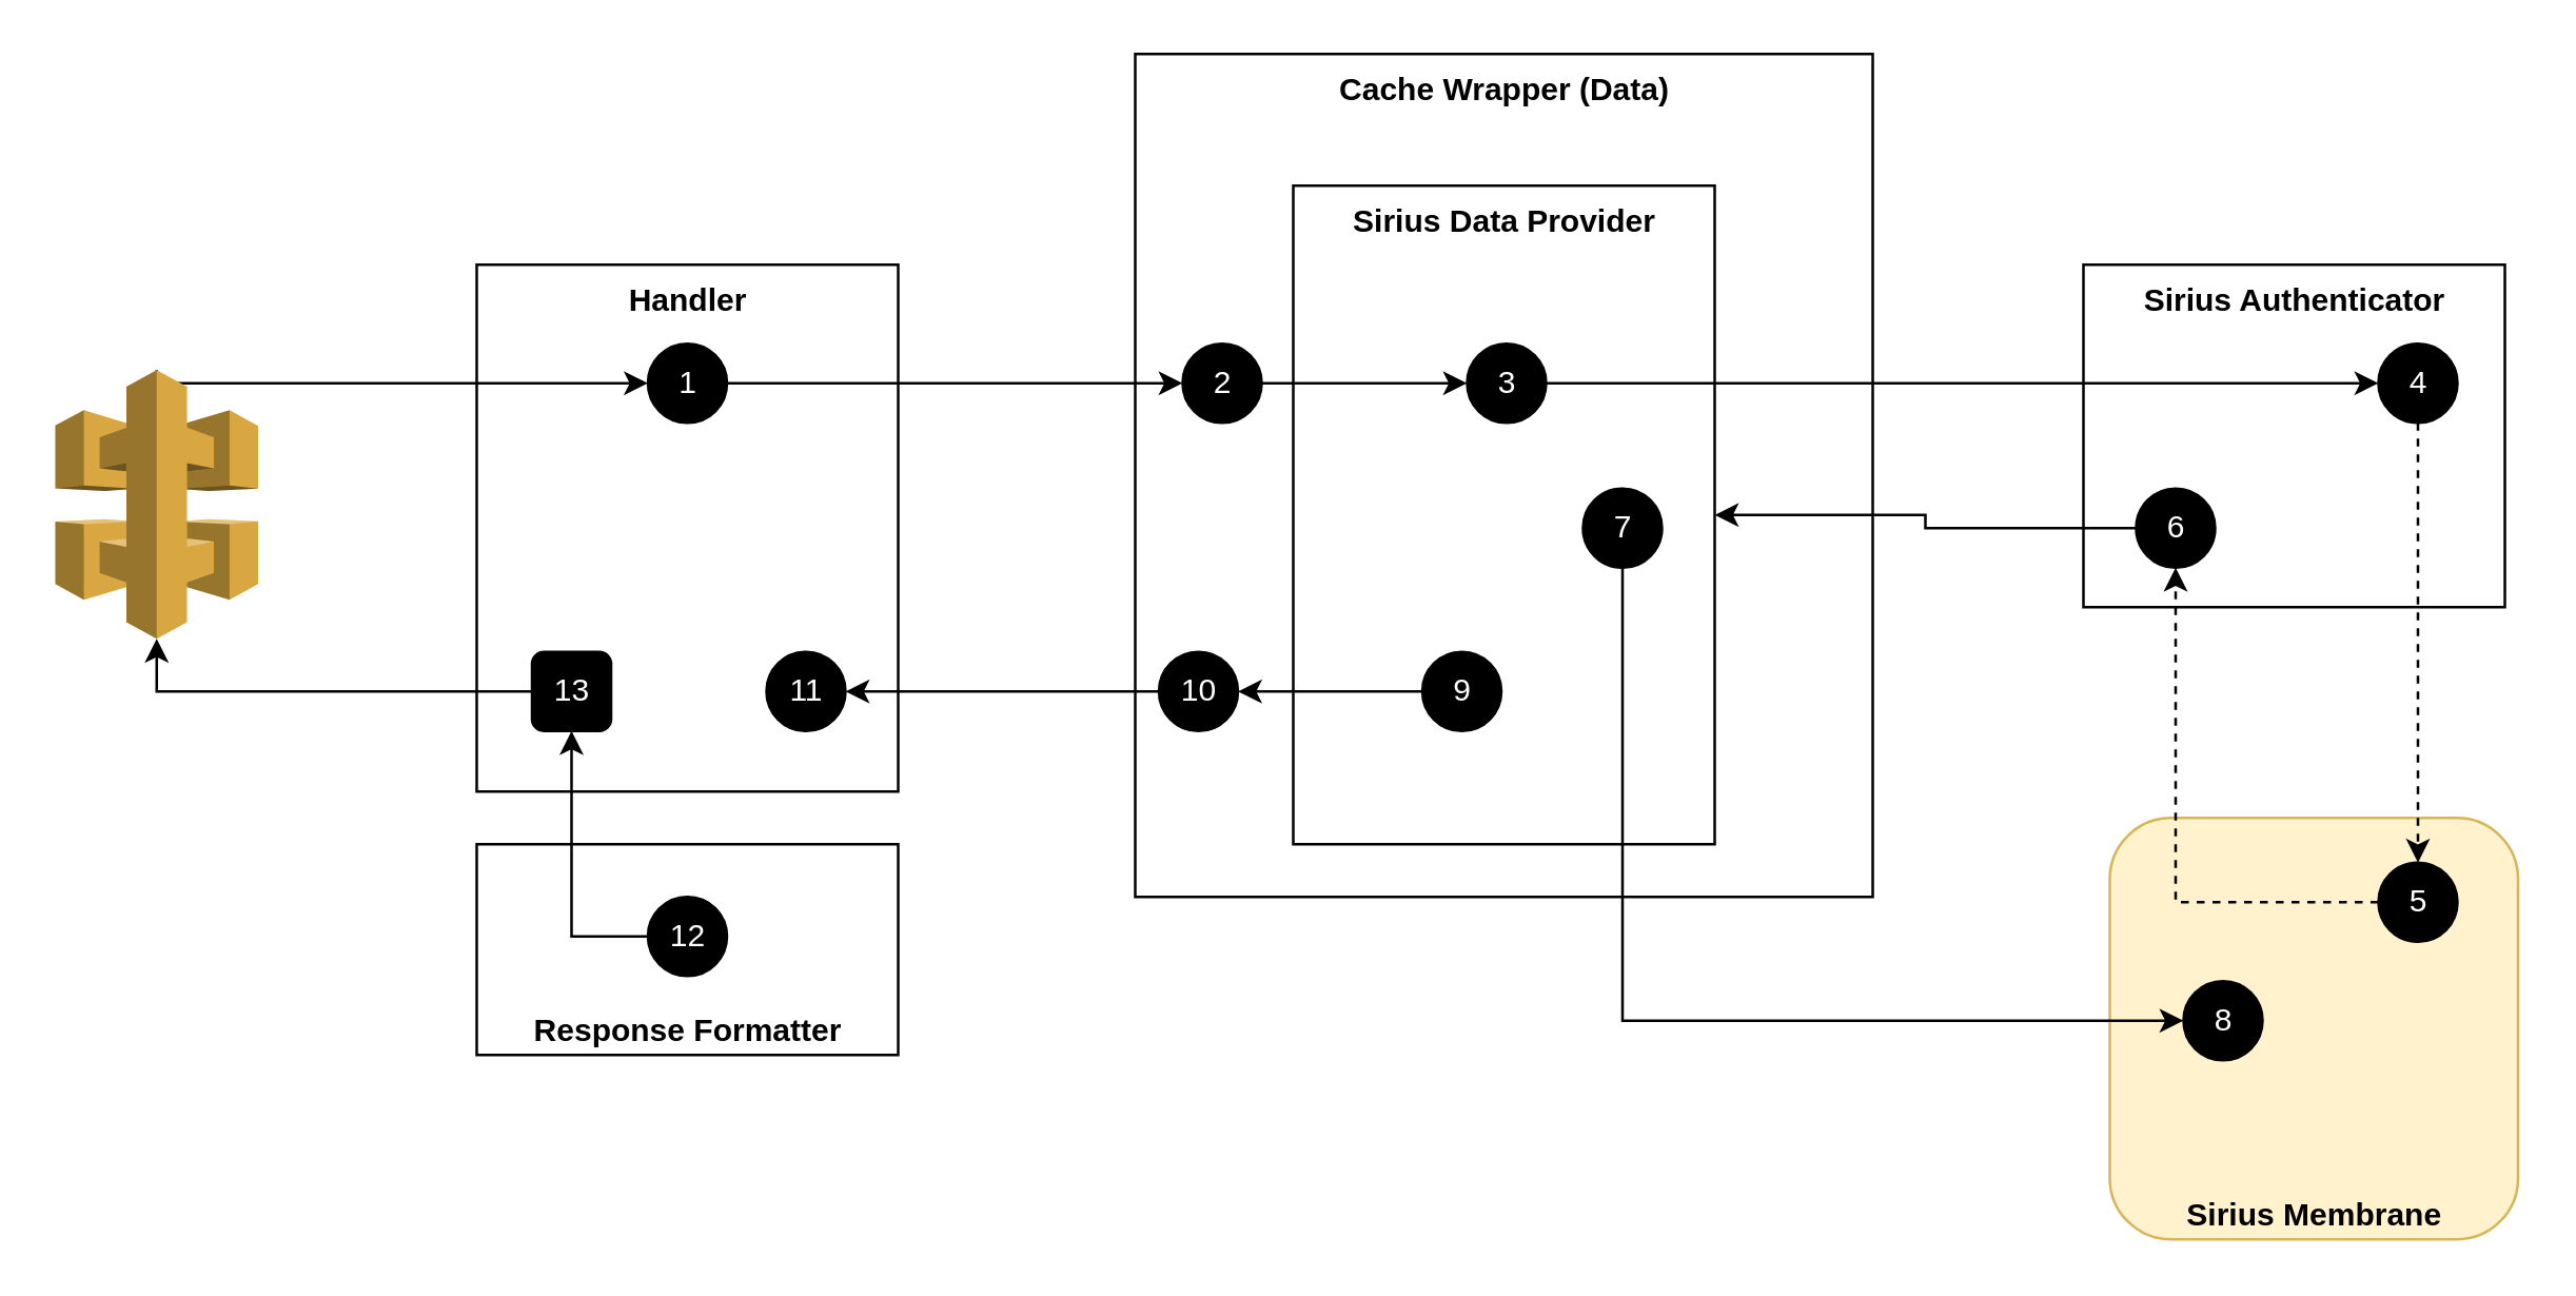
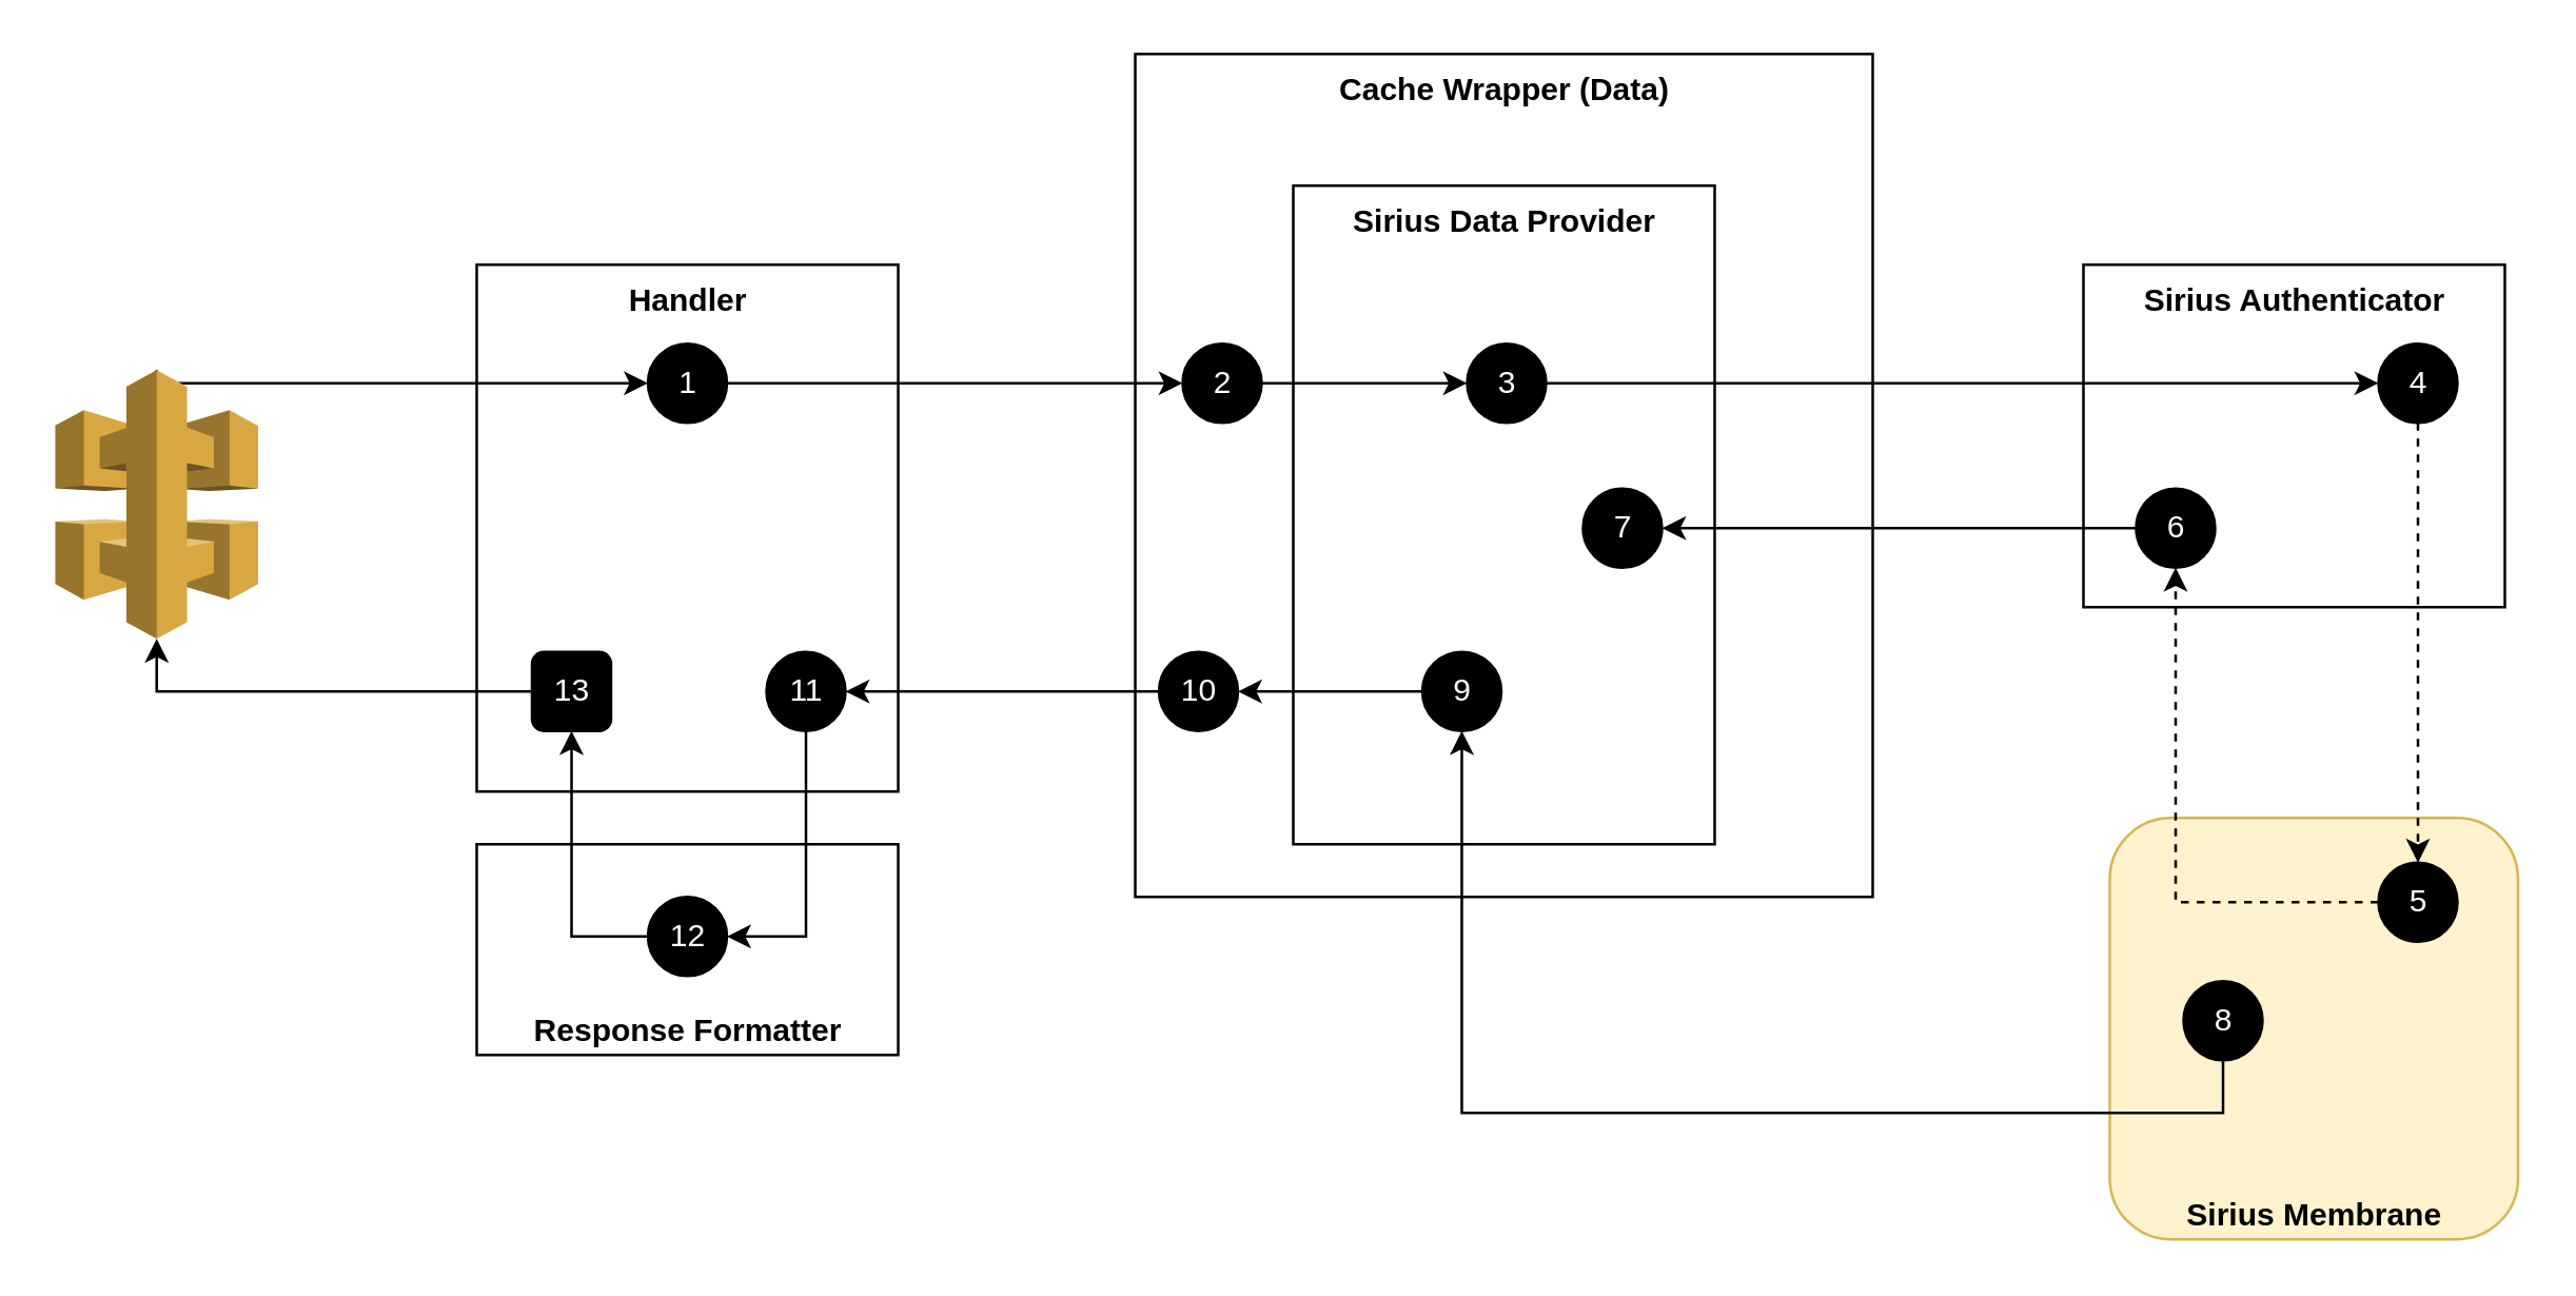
  <mxCell id="0" />
  <mxCell id="1" parent="0" />
  <mxCell id="2" value="&lt;b&gt;Sirius Membrane&lt;/b&gt;&lt;br&gt;" style="rounded=1;whiteSpace=wrap;html=1;labelBackgroundColor=none;fillColor=#fff2cc;verticalAlign=bottom;strokeColor=#d6b656;" parent="1" vertex="1"><mxGeometry x="800.5" y="310" width="155" height="160" as="geometry" /></mxCell>
  <mxCell id="3" value="&lt;b&gt;Handler&lt;/b&gt;" style="rounded=0;whiteSpace=wrap;html=1;verticalAlign=top;" parent="1" vertex="1"><mxGeometry x="180.5" y="100" width="160" height="200" as="geometry" /></mxCell>
  <mxCell id="4" value="&lt;b&gt;Cache Wrapper (Data)&lt;/b&gt;" style="rounded=0;whiteSpace=wrap;html=1;verticalAlign=top;" parent="1" vertex="1"><mxGeometry x="430.5" y="20" width="280" height="320" as="geometry" /></mxCell>
  <mxCell id="5" value="&lt;b&gt;Sirius Data Provider&lt;/b&gt;" style="rounded=0;whiteSpace=wrap;html=1;verticalAlign=top;" parent="1" vertex="1"><mxGeometry x="490.5" y="70" width="160" height="250" as="geometry" /></mxCell>
  <mxCell id="6" value="&lt;b&gt;Sirius Authenticator&lt;/b&gt;" style="rounded=0;whiteSpace=wrap;html=1;verticalAlign=top;" parent="1" vertex="1"><mxGeometry x="790.5" y="100" width="160" height="130" as="geometry" /></mxCell>
  <mxCell id="7" style="edgeStyle=orthogonalEdgeStyle;rounded=0;orthogonalLoop=1;jettySize=auto;html=1;exitX=0.5;exitY=0;exitDx=0;exitDy=0;exitPerimeter=0;entryX=0;entryY=0.5;entryDx=0;entryDy=0;" parent="1" source="8" target="10" edge="1"><mxGeometry relative="1" as="geometry"><Array as="points"><mxPoint x="59" y="145" /></Array></mxGeometry></mxCell>
  <mxCell id="8" value="" style="outlineConnect=0;dashed=0;verticalLabelPosition=bottom;verticalAlign=top;align=center;html=1;shape=mxgraph.aws3.api_gateway;fillColor=#D9A741;gradientColor=none;" parent="1" vertex="1"><mxGeometry x="20.5" y="140" width="77" height="102" as="geometry" /></mxCell>
  <mxCell id="9" style="edgeStyle=orthogonalEdgeStyle;rounded=0;orthogonalLoop=1;jettySize=auto;html=1;exitX=1;exitY=0.5;exitDx=0;exitDy=0;entryX=0;entryY=0.5;entryDx=0;entryDy=0;" parent="1" source="10" target="12" edge="1"><mxGeometry relative="1" as="geometry" /></mxCell>
  <mxCell id="10" value="&lt;font color=&quot;#ffffff&quot;&gt;1&lt;/font&gt;" style="ellipse;whiteSpace=wrap;html=1;aspect=fixed;labelBackgroundColor=#000000;fillColor=#000000;" parent="1" vertex="1"><mxGeometry x="245.5" y="130" width="30" height="30" as="geometry" /></mxCell>
  <mxCell id="11" style="edgeStyle=orthogonalEdgeStyle;rounded=0;orthogonalLoop=1;jettySize=auto;html=1;exitX=1;exitY=0.5;exitDx=0;exitDy=0;entryX=0;entryY=0.5;entryDx=0;entryDy=0;" parent="1" source="12" target="14" edge="1"><mxGeometry relative="1" as="geometry" /></mxCell>
  <mxCell id="12" value="&lt;font color=&quot;#ffffff&quot;&gt;2&lt;/font&gt;" style="ellipse;whiteSpace=wrap;html=1;aspect=fixed;labelBackgroundColor=#000000;fillColor=#000000;" parent="1" vertex="1"><mxGeometry x="448.5" y="130" width="30" height="30" as="geometry" /></mxCell>
  <mxCell id="13" style="edgeStyle=orthogonalEdgeStyle;rounded=0;orthogonalLoop=1;jettySize=auto;html=1;exitX=1;exitY=0.5;exitDx=0;exitDy=0;entryX=0;entryY=0.5;entryDx=0;entryDy=0;" parent="1" source="14" target="16" edge="1"><mxGeometry relative="1" as="geometry" /></mxCell>
  <mxCell id="14" value="&lt;font color=&quot;#ffffff&quot;&gt;3&lt;/font&gt;" style="ellipse;whiteSpace=wrap;html=1;aspect=fixed;labelBackgroundColor=#000000;fillColor=#000000;" parent="1" vertex="1"><mxGeometry x="556.5" y="130" width="30" height="30" as="geometry" /></mxCell>
  <mxCell id="15" style="edgeStyle=orthogonalEdgeStyle;rounded=0;orthogonalLoop=1;jettySize=auto;html=1;exitX=0.5;exitY=1;exitDx=0;exitDy=0;entryX=0.5;entryY=0;entryDx=0;entryDy=0;dashed=1;" parent="1" source="16" target="32" edge="1"><mxGeometry relative="1" as="geometry" /></mxCell>
  <mxCell id="16" value="&lt;span&gt;&lt;font color=&quot;#ffffff&quot;&gt;4&lt;/font&gt;&lt;/span&gt;" style="ellipse;whiteSpace=wrap;html=1;aspect=fixed;labelBackgroundColor=#000000;fillColor=#000000;" parent="1" vertex="1"><mxGeometry x="902.5" y="130" width="30" height="30" as="geometry" /></mxCell>
- <mxCell id="17" style="edgeStyle=orthogonalEdgeStyle;rounded=0;orthogonalLoop=1;jettySize=auto;html=1;exitX=0.5;exitY=1;exitDx=0;exitDy=0;entryX=0;entryY=0.5;entryDx=0;entryDy=0;" parent="1" source="18" target="20" edge="1"><mxGeometry relative="1" as="geometry" /></mxCell>
  <mxCell id="18" value="&lt;font color=&quot;#ffffff&quot;&gt;7&lt;/font&gt;" style="ellipse;whiteSpace=wrap;html=1;aspect=fixed;labelBackgroundColor=#000000;fillColor=#000000;" parent="1" vertex="1"><mxGeometry x="600.5" y="185" width="30" height="30" as="geometry" /></mxCell>
+ <mxCell id="19" style="edgeStyle=orthogonalEdgeStyle;rounded=0;orthogonalLoop=1;jettySize=auto;html=1;exitX=0.5;exitY=1;exitDx=0;exitDy=0;entryX=0.5;entryY=1;entryDx=0;entryDy=0;" parent="1" source="20" target="22" edge="1"><mxGeometry relative="1" as="geometry" /></mxCell>
  <mxCell id="20" value="&lt;font color=&quot;#ffffff&quot;&gt;8&lt;/font&gt;" style="ellipse;whiteSpace=wrap;html=1;aspect=fixed;labelBackgroundColor=#000000;fillColor=#000000;" parent="1" vertex="1"><mxGeometry x="828.5" y="372" width="30" height="30" as="geometry" /></mxCell>
  <mxCell id="21" style="edgeStyle=orthogonalEdgeStyle;rounded=0;orthogonalLoop=1;jettySize=auto;html=1;exitX=0;exitY=0.5;exitDx=0;exitDy=0;entryX=1;entryY=0.5;entryDx=0;entryDy=0;" parent="1" source="22" target="24" edge="1"><mxGeometry relative="1" as="geometry" /></mxCell>
  <mxCell id="22" value="&lt;font color=&quot;#ffffff&quot;&gt;9&lt;/font&gt;" style="ellipse;whiteSpace=wrap;html=1;aspect=fixed;labelBackgroundColor=#000000;fillColor=#000000;" parent="1" vertex="1"><mxGeometry x="539.5" y="247" width="30" height="30" as="geometry" /></mxCell>
  <mxCell id="23" style="edgeStyle=orthogonalEdgeStyle;rounded=0;orthogonalLoop=1;jettySize=auto;html=1;exitX=0;exitY=0.5;exitDx=0;exitDy=0;entryX=1;entryY=0.5;entryDx=0;entryDy=0;" parent="1" source="24" target="25" edge="1"><mxGeometry relative="1" as="geometry" /></mxCell>
  <mxCell id="24" value="&lt;font color=&quot;#ffffff&quot;&gt;10&lt;/font&gt;" style="ellipse;whiteSpace=wrap;html=1;aspect=fixed;labelBackgroundColor=#000000;fillColor=#000000;" parent="1" vertex="1"><mxGeometry x="439.5" y="247" width="30" height="30" as="geometry" /></mxCell>
  <mxCell id="25" value="&lt;font color=&quot;#ffffff&quot;&gt;11&lt;/font&gt;" style="ellipse;whiteSpace=wrap;html=1;aspect=fixed;labelBackgroundColor=#000000;fillColor=#000000;" parent="1" vertex="1"><mxGeometry x="290.5" y="247" width="30" height="30" as="geometry" /></mxCell>
  <mxCell id="26" value="&lt;b&gt;Response Formatter&lt;/b&gt;" style="rounded=0;whiteSpace=wrap;html=1;verticalAlign=bottom;" parent="1" vertex="1"><mxGeometry x="180.5" y="320" width="160" height="80" as="geometry" /></mxCell>
  <mxCell id="27" style="edgeStyle=orthogonalEdgeStyle;rounded=0;orthogonalLoop=1;jettySize=auto;html=1;exitX=0;exitY=0.5;exitDx=0;exitDy=0;" parent="1" source="28" target="30" edge="1"><mxGeometry relative="1" as="geometry" /></mxCell>
  <mxCell id="28" value="&lt;font color=&quot;#ffffff&quot;&gt;12&lt;/font&gt;" style="ellipse;whiteSpace=wrap;html=1;aspect=fixed;labelBackgroundColor=#000000;fillColor=#000000;" parent="1" vertex="1"><mxGeometry x="245.5" y="340" width="30" height="30" as="geometry" /></mxCell>
  <mxCell id="29" style="edgeStyle=orthogonalEdgeStyle;rounded=0;orthogonalLoop=1;jettySize=auto;html=1;exitX=0;exitY=0.5;exitDx=0;exitDy=0;entryX=0.5;entryY=1;entryDx=0;entryDy=0;entryPerimeter=0;" parent="1" source="30" target="8" edge="1"><mxGeometry relative="1" as="geometry"><mxPoint x="90.5" y="219" as="targetPoint" /></mxGeometry></mxCell>
  <mxCell id="30" value="&lt;font color=&quot;#ffffff&quot;&gt;13&lt;/font&gt;" style="whiteSpace=wrap;html=1;aspect=fixed;labelBackgroundColor=#000000;fillColor=#000000;rounded=1;" parent="1" vertex="1"><mxGeometry x="201.5" y="247" width="30" height="30" as="geometry" /></mxCell>
  <mxCell id="31" style="edgeStyle=orthogonalEdgeStyle;rounded=0;orthogonalLoop=1;jettySize=auto;html=1;exitX=0;exitY=0.5;exitDx=0;exitDy=0;entryX=0.5;entryY=1;entryDx=0;entryDy=0;dashed=1;" parent="1" source="32" target="34" edge="1"><mxGeometry relative="1" as="geometry" /></mxCell>
  <mxCell id="32" value="&lt;font color=&quot;#ffffff&quot;&gt;5&lt;/font&gt;" style="ellipse;whiteSpace=wrap;html=1;aspect=fixed;labelBackgroundColor=#000000;fillColor=#000000;" parent="1" vertex="1"><mxGeometry x="902.5" y="327" width="30" height="30" as="geometry" /></mxCell>
- <mxCell id="33" style="edgeStyle=orthogonalEdgeStyle;rounded=0;orthogonalLoop=1;jettySize=auto;html=1;exitX=0;exitY=0.5;exitDx=0;exitDy=0;" parent="1" source="34" target="5" edge="1"><mxGeometry relative="1" as="geometry" /></mxCell>
+ <mxCell id="33" style="edgeStyle=orthogonalEdgeStyle;rounded=0;orthogonalLoop=1;jettySize=auto;html=1;exitX=0;exitY=0.5;exitDx=0;exitDy=0;entryX=1;entryY=0.5;entryDx=0;entryDy=0;" parent="1" source="34" target="18" edge="1"><mxGeometry relative="1" as="geometry" /></mxCell>
  <mxCell id="34" value="&lt;font color=&quot;#ffffff&quot;&gt;6&lt;/font&gt;" style="ellipse;whiteSpace=wrap;html=1;aspect=fixed;labelBackgroundColor=#000000;fillColor=#000000;" parent="1" vertex="1"><mxGeometry x="810.5" y="185" width="30" height="30" as="geometry" /></mxCell>
+ <mxCell id="35" style="edgeStyle=orthogonalEdgeStyle;rounded=0;orthogonalLoop=1;jettySize=auto;html=1;exitX=0.5;exitY=1;exitDx=0;exitDy=0;entryX=1;entryY=0.5;entryDx=0;entryDy=0;" parent="1" source="25" target="28" edge="1"><mxGeometry relative="1" as="geometry" /></mxCell>
